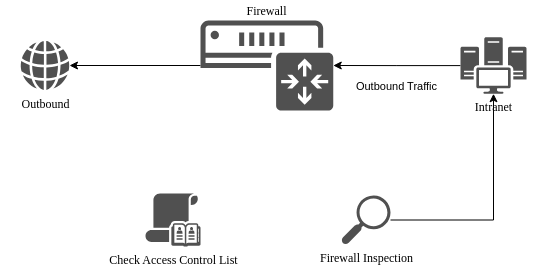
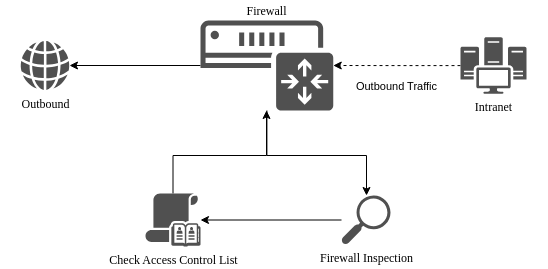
  <mxCell id="0" />
  <mxCell id="1" parent="0" />
+ <mxCell id="2" style="edgeStyle=orthogonalEdgeStyle;rounded=0;orthogonalLoop=1;jettySize=auto;html=1;" edge="1" parent="1" source="4" target="7"><mxGeometry relative="1" as="geometry"><Array as="points"><mxPoint x="266" y="155" /><mxPoint x="366" y="155" /></Array></mxGeometry></mxCell>
  <mxCell id="3" style="edgeStyle=orthogonalEdgeStyle;rounded=0;orthogonalLoop=1;jettySize=auto;html=1;" edge="1" parent="1" source="4" target="5"><mxGeometry relative="1" as="geometry" /></mxCell>
  <mxCell id="4" value="Firewall" style="sketch=0;pointerEvents=1;shadow=0;dashed=0;html=1;strokeColor=none;fillColor=#505050;labelPosition=center;verticalLabelPosition=top;verticalAlign=bottom;outlineConnect=0;align=center;shape=mxgraph.office.devices.ip_gateway;fontFamily=Jetbrains Mono;" parent="1" vertex="1"><mxGeometry x="200" y="20" width="132.75" height="90" as="geometry" /></mxCell>
  <mxCell id="5" value="Outbound" style="sketch=0;pointerEvents=1;shadow=0;dashed=0;html=1;strokeColor=none;fillColor=#505050;labelPosition=center;verticalLabelPosition=bottom;verticalAlign=top;outlineConnect=0;align=center;shape=mxgraph.office.concepts.globe_internet;fontFamily=Jetbrains Mono;" parent="1" vertex="1"><mxGeometry x="20" y="40.5" width="49" height="49" as="geometry" /></mxCell>
- <mxCell id="6" style="edgeStyle=orthogonalEdgeStyle;rounded=0;orthogonalLoop=1;jettySize=auto;html=1;" edge="1" parent="1" source="7" target="12"><mxGeometry relative="1" as="geometry" /></mxCell>
+ <mxCell id="6" style="edgeStyle=orthogonalEdgeStyle;rounded=0;orthogonalLoop=1;jettySize=auto;html=1;" edge="1" parent="1" source="7" target="9"><mxGeometry relative="1" as="geometry" /></mxCell>
  <mxCell id="7" value="Firewall Inspection" style="sketch=0;pointerEvents=1;shadow=0;dashed=0;html=1;strokeColor=none;fillColor=#505050;labelPosition=center;verticalLabelPosition=bottom;verticalAlign=top;outlineConnect=0;align=center;shape=mxgraph.office.concepts.search;fontFamily=Jetbrains Mono;" parent="1" vertex="1"><mxGeometry x="341" y="195" width="49" height="49" as="geometry" /></mxCell>
+ <mxCell id="8" style="edgeStyle=orthogonalEdgeStyle;rounded=0;orthogonalLoop=1;jettySize=auto;html=1;" edge="1" parent="1" source="9" target="4"><mxGeometry relative="1" as="geometry"><Array as="points"><mxPoint x="173" y="155" /><mxPoint x="266" y="155" /></Array></mxGeometry></mxCell>
  <mxCell id="9" value="Check Access Control List" style="sketch=0;pointerEvents=1;shadow=0;dashed=0;html=1;strokeColor=none;fillColor=#505050;labelPosition=center;verticalLabelPosition=bottom;verticalAlign=top;outlineConnect=0;align=center;shape=mxgraph.office.security.address_book_policies;fontFamily=Jetbrains Mono;" parent="1" vertex="1"><mxGeometry x="145" y="193" width="55" height="53" as="geometry" /></mxCell>
- <mxCell id="10" style="edgeStyle=orthogonalEdgeStyle;rounded=0;orthogonalLoop=1;jettySize=auto;html=1;" edge="1" parent="1" source="12" target="4"><mxGeometry relative="1" as="geometry" /></mxCell>
+ <mxCell id="10" style="edgeStyle=orthogonalEdgeStyle;rounded=0;orthogonalLoop=1;jettySize=auto;html=1;dashed=1;" edge="1" parent="1" source="12" target="4"><mxGeometry relative="1" as="geometry" /></mxCell>
  <mxCell id="11" value="Outbound Traffic" style="edgeLabel;html=1;align=center;verticalAlign=middle;resizable=0;points=[];" vertex="1" connectable="0" parent="10"><mxGeometry x="-0.309" relative="1" as="geometry"><mxPoint x="-21" y="20" as="offset" /></mxGeometry></mxCell>
  <mxCell id="12" value="Intranet" style="sketch=0;pointerEvents=1;shadow=0;dashed=0;html=1;strokeColor=none;fillColor=#505050;labelPosition=center;verticalLabelPosition=bottom;verticalAlign=top;outlineConnect=0;align=center;shape=mxgraph.office.servers.scom;fontFamily=Jetbrains Mono;" parent="1" vertex="1"><mxGeometry x="460" y="36.75" width="66" height="56.5" as="geometry" /></mxCell>
